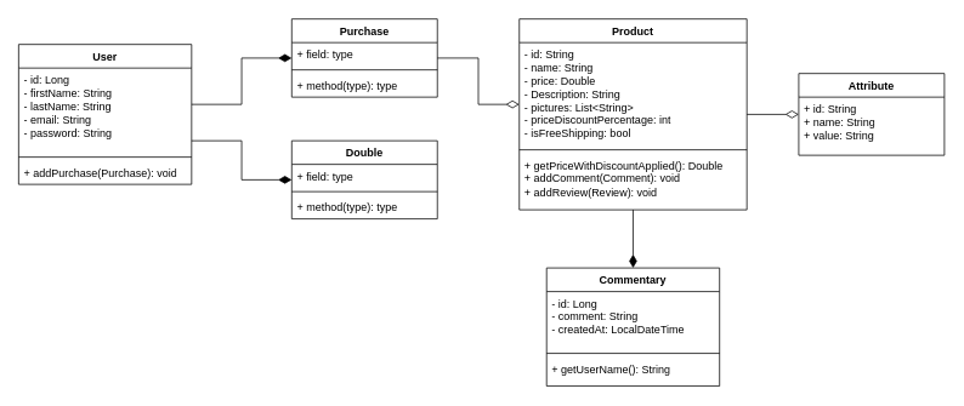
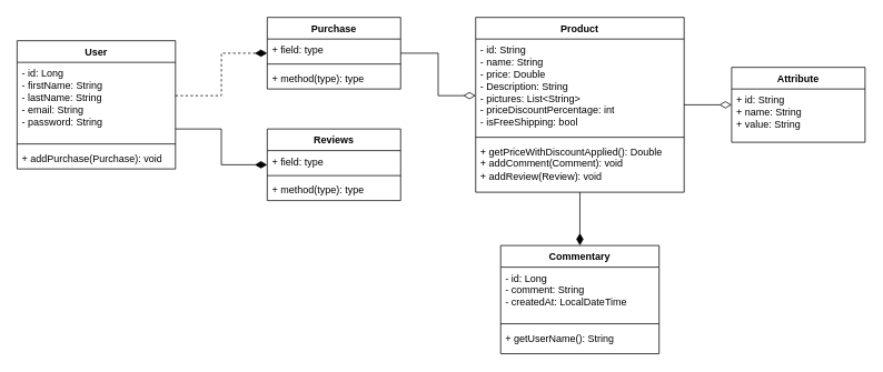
  <mxCell id="0" />
  <mxCell id="1" parent="0" />
  <mxCell id="2" value="Product" style="swimlane;fontStyle=1;align=center;verticalAlign=top;childLayout=stackLayout;horizontal=1;startSize=26;horizontalStack=0;resizeParent=1;resizeParentMax=0;resizeLast=0;collapsible=1;marginBottom=0;whiteSpace=wrap;html=1;" vertex="1" parent="1"><mxGeometry x="570" y="20" width="250" height="210" as="geometry" /></mxCell>
  <mxCell id="3" value="- id: String&lt;div&gt;- name: String&lt;/div&gt;&lt;div&gt;- price: Double&lt;/div&gt;&lt;div&gt;- Description: String&lt;/div&gt;&lt;div&gt;- pictures: List&amp;lt;String&amp;gt;&lt;/div&gt;&lt;div&gt;- priceDiscountPercentage: int&lt;/div&gt;&lt;div&gt;- isFreeShipping: bool&lt;/div&gt;" style="text;strokeColor=none;fillColor=none;align=left;verticalAlign=top;spacingLeft=4;spacingRight=4;overflow=hidden;rotatable=0;points=[[0,0.5],[1,0.5]];portConstraint=eastwest;whiteSpace=wrap;html=1;" vertex="1" parent="2"><mxGeometry y="26" width="250" height="114" as="geometry" /></mxCell>
  <mxCell id="4" value="" style="line;strokeWidth=1;fillColor=none;align=left;verticalAlign=middle;spacingTop=-1;spacingLeft=3;spacingRight=3;rotatable=0;labelPosition=right;points=[];portConstraint=eastwest;strokeColor=inherit;" vertex="1" parent="2"><mxGeometry y="140" width="250" height="8" as="geometry" /></mxCell>
  <mxCell id="5" value="+ getPriceWithDiscountApplied(): Double&lt;div&gt;+ addComment(Comment): void&lt;/div&gt;&lt;div&gt;+ addReview(Review): void&lt;/div&gt;" style="text;strokeColor=none;fillColor=none;align=left;verticalAlign=top;spacingLeft=4;spacingRight=4;overflow=hidden;rotatable=0;points=[[0,0.5],[1,0.5]];portConstraint=eastwest;whiteSpace=wrap;html=1;" vertex="1" parent="2"><mxGeometry y="148" width="250" height="62" as="geometry" /></mxCell>
  <mxCell id="6" style="edgeStyle=orthogonalEdgeStyle;rounded=0;orthogonalLoop=1;jettySize=auto;html=1;endArrow=diamondThin;endFill=1;endSize=12;" edge="1" parent="1" source="8" target="23"><mxGeometry relative="1" as="geometry"><Array as="points"><mxPoint x="265" y="154" /><mxPoint x="265" y="197" /></Array></mxGeometry></mxCell>
- <mxCell id="7" style="edgeStyle=orthogonalEdgeStyle;rounded=0;orthogonalLoop=1;jettySize=auto;html=1;endArrow=diamondThin;endFill=1;endSize=12;" edge="1" parent="1" source="8" target="13"><mxGeometry relative="1" as="geometry"><Array as="points"><mxPoint x="265" y="114" /><mxPoint x="265" y="63" /></Array></mxGeometry></mxCell>
+ <mxCell id="7" style="edgeStyle=orthogonalEdgeStyle;rounded=0;orthogonalLoop=1;jettySize=auto;html=1;endArrow=diamondThin;endFill=1;endSize=12;dashed=1;" edge="1" parent="1" source="8" target="13"><mxGeometry relative="1" as="geometry"><Array as="points"><mxPoint x="265" y="114" /><mxPoint x="265" y="63" /></Array></mxGeometry></mxCell>
  <mxCell id="8" value="User" style="swimlane;fontStyle=1;align=center;verticalAlign=top;childLayout=stackLayout;horizontal=1;startSize=26;horizontalStack=0;resizeParent=1;resizeParentMax=0;resizeLast=0;collapsible=1;marginBottom=0;whiteSpace=wrap;html=1;" vertex="1" parent="1"><mxGeometry x="20" y="48" width="190" height="154" as="geometry"><mxRectangle x="360" y="290" width="70" height="30" as="alternateBounds" /></mxGeometry></mxCell>
  <mxCell id="9" value="- id: Long&lt;div&gt;- firstName: String&lt;/div&gt;&lt;div&gt;- lastName: String&lt;/div&gt;&lt;div&gt;- email: String&lt;/div&gt;&lt;div&gt;- password: String&lt;br&gt;&lt;/div&gt;" style="text;strokeColor=none;fillColor=none;align=left;verticalAlign=top;spacingLeft=4;spacingRight=4;overflow=hidden;rotatable=0;points=[[0,0.5],[1,0.5]];portConstraint=eastwest;whiteSpace=wrap;html=1;" vertex="1" parent="8"><mxGeometry y="26" width="190" height="94" as="geometry" /></mxCell>
  <mxCell id="10" value="" style="line;strokeWidth=1;fillColor=none;align=left;verticalAlign=middle;spacingTop=-1;spacingLeft=3;spacingRight=3;rotatable=0;labelPosition=right;points=[];portConstraint=eastwest;strokeColor=inherit;" vertex="1" parent="8"><mxGeometry y="120" width="190" height="8" as="geometry" /></mxCell>
  <mxCell id="11" value="+ addPurchase(Purchase): void" style="text;strokeColor=none;fillColor=none;align=left;verticalAlign=top;spacingLeft=4;spacingRight=4;overflow=hidden;rotatable=0;points=[[0,0.5],[1,0.5]];portConstraint=eastwest;whiteSpace=wrap;html=1;" vertex="1" parent="8"><mxGeometry y="128" width="190" height="26" as="geometry" /></mxCell>
  <mxCell id="12" style="edgeStyle=orthogonalEdgeStyle;rounded=0;orthogonalLoop=1;jettySize=auto;html=1;endArrow=diamondThin;endFill=0;endSize=12;" edge="1" parent="1" source="13" target="2"><mxGeometry relative="1" as="geometry"><Array as="points"><mxPoint x="525" y="63" /><mxPoint x="525" y="114" /></Array></mxGeometry></mxCell>
  <mxCell id="13" value="Purchase" style="swimlane;fontStyle=1;align=center;verticalAlign=top;childLayout=stackLayout;horizontal=1;startSize=26;horizontalStack=0;resizeParent=1;resizeParentMax=0;resizeLast=0;collapsible=1;marginBottom=0;whiteSpace=wrap;html=1;" vertex="1" parent="1"><mxGeometry x="320" y="20" width="160" height="86" as="geometry" /></mxCell>
  <mxCell id="14" value="+ field: type" style="text;strokeColor=none;fillColor=none;align=left;verticalAlign=top;spacingLeft=4;spacingRight=4;overflow=hidden;rotatable=0;points=[[0,0.5],[1,0.5]];portConstraint=eastwest;whiteSpace=wrap;html=1;" vertex="1" parent="13"><mxGeometry y="26" width="160" height="26" as="geometry" /></mxCell>
  <mxCell id="15" value="" style="line;strokeWidth=1;fillColor=none;align=left;verticalAlign=middle;spacingTop=-1;spacingLeft=3;spacingRight=3;rotatable=0;labelPosition=right;points=[];portConstraint=eastwest;strokeColor=inherit;" vertex="1" parent="13"><mxGeometry y="52" width="160" height="8" as="geometry" /></mxCell>
  <mxCell id="16" value="+ method(type): type" style="text;strokeColor=none;fillColor=none;align=left;verticalAlign=top;spacingLeft=4;spacingRight=4;overflow=hidden;rotatable=0;points=[[0,0.5],[1,0.5]];portConstraint=eastwest;whiteSpace=wrap;html=1;" vertex="1" parent="13"><mxGeometry y="60" width="160" height="26" as="geometry" /></mxCell>
  <mxCell id="17" value="Attribute" style="swimlane;fontStyle=1;align=center;verticalAlign=top;childLayout=stackLayout;horizontal=1;startSize=26;horizontalStack=0;resizeParent=1;resizeParentMax=0;resizeLast=0;collapsible=1;marginBottom=0;whiteSpace=wrap;html=1;" vertex="1" parent="1"><mxGeometry x="877" y="80" width="160" height="90" as="geometry" /></mxCell>
  <mxCell id="18" value="+ id: String&lt;div&gt;+ name: String&lt;/div&gt;&lt;div&gt;+ value: String&lt;/div&gt;" style="text;strokeColor=none;fillColor=none;align=left;verticalAlign=top;spacingLeft=4;spacingRight=4;overflow=hidden;rotatable=0;points=[[0,0.5],[1,0.5]];portConstraint=eastwest;whiteSpace=wrap;html=1;" vertex="1" parent="17"><mxGeometry y="26" width="160" height="64" as="geometry" /></mxCell>
  <mxCell id="19" value="Commentary" style="swimlane;fontStyle=1;align=center;verticalAlign=top;childLayout=stackLayout;horizontal=1;startSize=26;horizontalStack=0;resizeParent=1;resizeParentMax=0;resizeLast=0;collapsible=1;marginBottom=0;whiteSpace=wrap;html=1;" vertex="1" parent="1"><mxGeometry x="600" y="294" width="190" height="130" as="geometry" /></mxCell>
  <mxCell id="20" value="- id: Long&lt;div&gt;- comment: String&lt;br&gt;&lt;div&gt;- createdAt: LocalDateTime&lt;/div&gt;&lt;/div&gt;" style="text;strokeColor=none;fillColor=none;align=left;verticalAlign=top;spacingLeft=4;spacingRight=4;overflow=hidden;rotatable=0;points=[[0,0.5],[1,0.5]];portConstraint=eastwest;whiteSpace=wrap;html=1;" vertex="1" parent="19"><mxGeometry y="26" width="190" height="64" as="geometry" /></mxCell>
  <mxCell id="21" value="" style="line;strokeWidth=1;fillColor=none;align=left;verticalAlign=middle;spacingTop=-1;spacingLeft=3;spacingRight=3;rotatable=0;labelPosition=right;points=[];portConstraint=eastwest;strokeColor=inherit;" vertex="1" parent="19"><mxGeometry y="90" width="190" height="8" as="geometry" /></mxCell>
  <mxCell id="22" value="+ getUserName(): String" style="text;strokeColor=none;fillColor=none;align=left;verticalAlign=top;spacingLeft=4;spacingRight=4;overflow=hidden;rotatable=0;points=[[0,0.5],[1,0.5]];portConstraint=eastwest;whiteSpace=wrap;html=1;" vertex="1" parent="19"><mxGeometry y="98" width="190" height="32" as="geometry" /></mxCell>
- <mxCell id="23" value="Double" style="swimlane;fontStyle=1;align=center;verticalAlign=top;childLayout=stackLayout;horizontal=1;startSize=26;horizontalStack=0;resizeParent=1;resizeParentMax=0;resizeLast=0;collapsible=1;marginBottom=0;whiteSpace=wrap;html=1;" vertex="1" parent="1"><mxGeometry x="320" y="154" width="160" height="86" as="geometry" /></mxCell>
+ <mxCell id="23" value="Reviews" style="swimlane;fontStyle=1;align=center;verticalAlign=top;childLayout=stackLayout;horizontal=1;startSize=26;horizontalStack=0;resizeParent=1;resizeParentMax=0;resizeLast=0;collapsible=1;marginBottom=0;whiteSpace=wrap;html=1;" vertex="1" parent="1"><mxGeometry x="320" y="154" width="160" height="86" as="geometry" /></mxCell>
  <mxCell id="24" value="+ field: type" style="text;strokeColor=none;fillColor=none;align=left;verticalAlign=top;spacingLeft=4;spacingRight=4;overflow=hidden;rotatable=0;points=[[0,0.5],[1,0.5]];portConstraint=eastwest;whiteSpace=wrap;html=1;" vertex="1" parent="23"><mxGeometry y="26" width="160" height="26" as="geometry" /></mxCell>
  <mxCell id="25" value="" style="line;strokeWidth=1;fillColor=none;align=left;verticalAlign=middle;spacingTop=-1;spacingLeft=3;spacingRight=3;rotatable=0;labelPosition=right;points=[];portConstraint=eastwest;strokeColor=inherit;" vertex="1" parent="23"><mxGeometry y="52" width="160" height="8" as="geometry" /></mxCell>
  <mxCell id="26" value="+ method(type): type" style="text;strokeColor=none;fillColor=none;align=left;verticalAlign=top;spacingLeft=4;spacingRight=4;overflow=hidden;rotatable=0;points=[[0,0.5],[1,0.5]];portConstraint=eastwest;whiteSpace=wrap;html=1;" vertex="1" parent="23"><mxGeometry y="60" width="160" height="26" as="geometry" /></mxCell>
  <mxCell id="27" style="edgeStyle=orthogonalEdgeStyle;rounded=0;orthogonalLoop=1;jettySize=auto;html=1;entryX=0.5;entryY=0;entryDx=0;entryDy=0;endArrow=diamondThin;endFill=1;endSize=12;" edge="1" parent="1" source="2" target="19"><mxGeometry relative="1" as="geometry" /></mxCell>
  <mxCell id="28" style="edgeStyle=orthogonalEdgeStyle;rounded=0;orthogonalLoop=1;jettySize=auto;html=1;endArrow=diamondThin;endFill=0;endSize=12;" edge="1" parent="1" source="2" target="17"><mxGeometry relative="1" as="geometry" /></mxCell>
